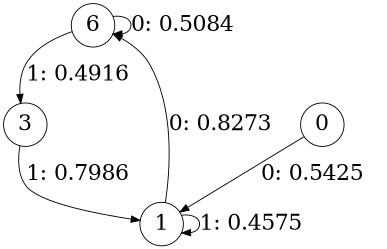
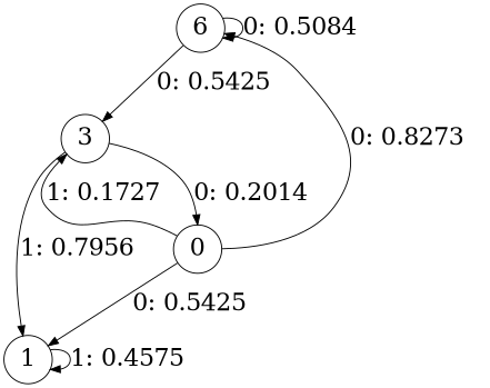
  digraph {
    node [fontsize=24 shape=circle]
    edge [fontsize=24]
    n1 [label=6]
    0
    3
    1
    n1 -> n1 [label="0: 0.5084   "]
-   n1 -> 3 [label="1: 0.4916   "]
-   1 -> n1 [label="0: 0.8273   "]
+   n1 -> 3 [label="0: 0.5425   "]
+   0 -> n1 [label="0: 0.8273   "]
+   0 -> 3 [label="1: 0.1727   "]
    0 -> 1 [label="0: 0.5425   "]
-   3 -> 1 [label="1: 0.7986   "]
+   3 -> 0 [label="0: 0.2014   "]
+   3 -> 1 [label="1: 0.7956   "]
    1 -> 1 [label="1: 0.4575   "]
  }
